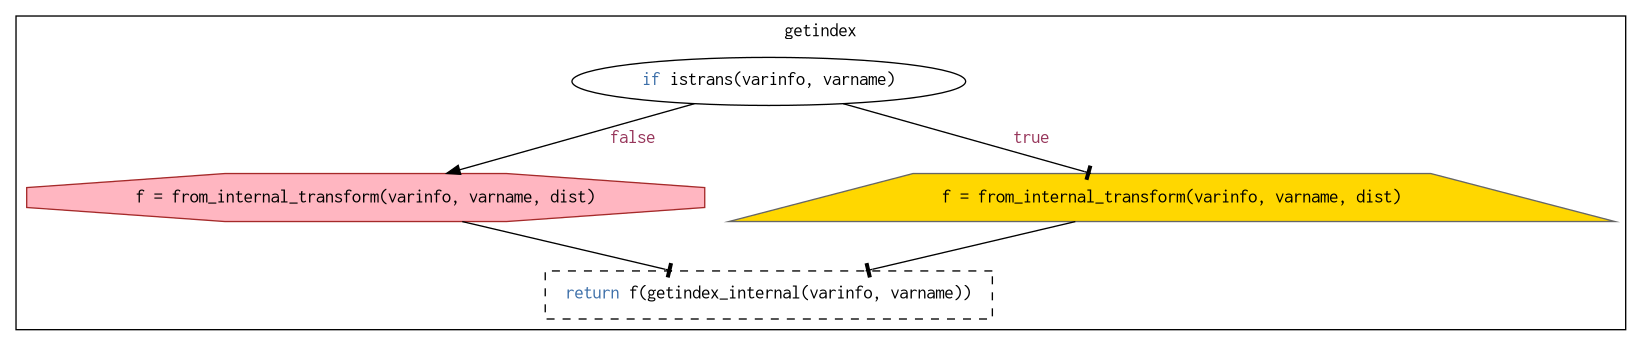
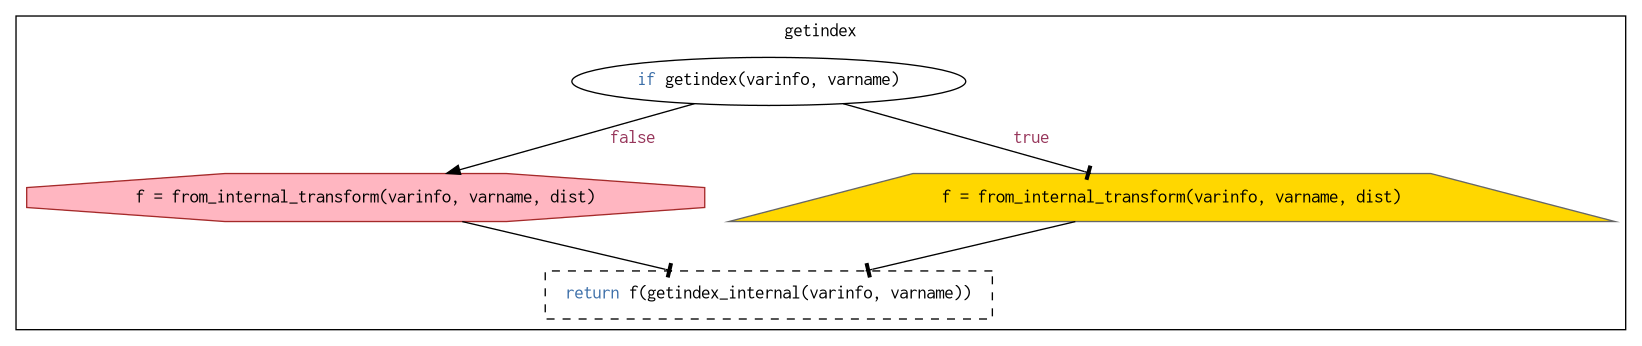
  digraph {
    node [fontname=Courier style=filled]
    edge [arrowhead=tee]
-   n1 [label=< <FONT COLOR="#3B6EA8">if</FONT> istrans(varinfo, varname) > style=""]
+   n1 [label=< <FONT COLOR="#3B6EA8">if</FONT> getindex(varinfo, varname) > style=""]
    n2 [color=brown fillcolor=lightpink label="f = from_internal_transform(varinfo, varname, dist)" shape=octagon]
    n3 [color=gray40 fillcolor=gold label="f = from_internal_transform(varinfo, varname, dist)" shape=trapezium]
    n4 [label=< <FONT COLOR="#3B6EA8">return</FONT> f(getindex_internal(varinfo, varname)) > shape=box style=dashed]
    subgraph cluster_1 {
      fontname=Courier
      label=getindex
      n1
      n2
      n3
      n4
    }
    n1 -> n2 [arrowhead=normal fontname=Courier label=<  <FONT COLOR="#97365B">false</FONT>>]
    n1 -> n3 [fontname=Courier label=<  <FONT COLOR="#97365B">true</FONT>>]
    n2 -> n4
    n3 -> n4
  }
